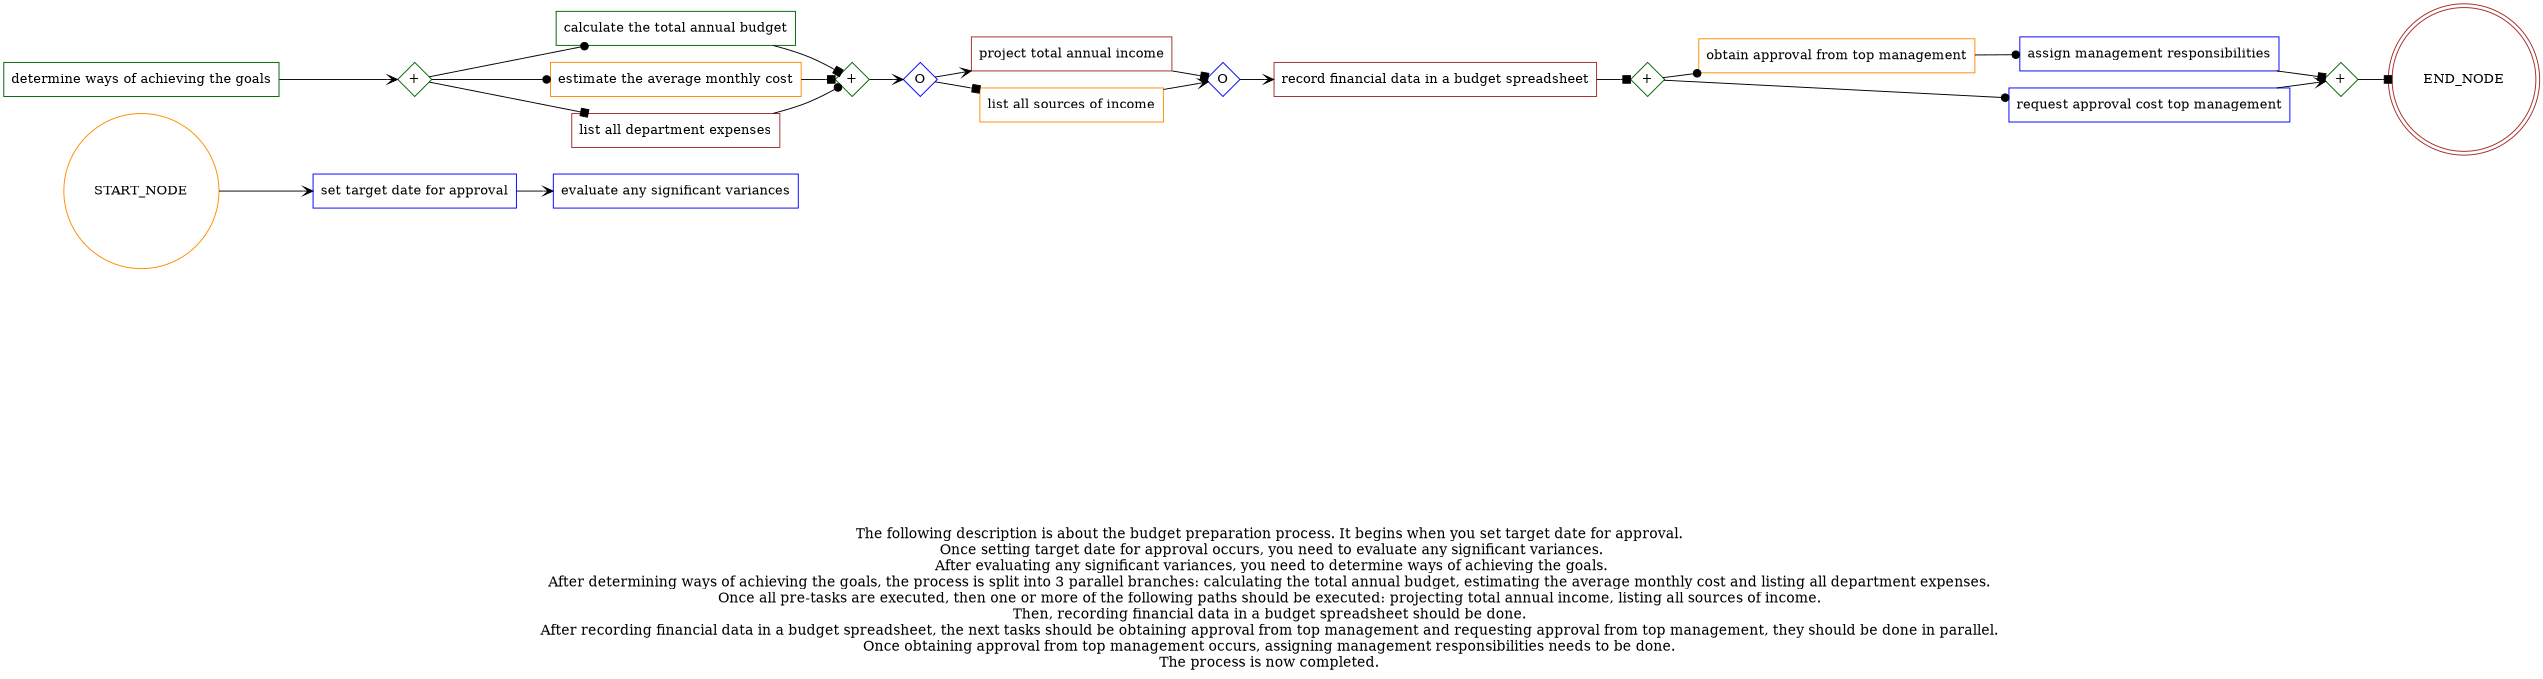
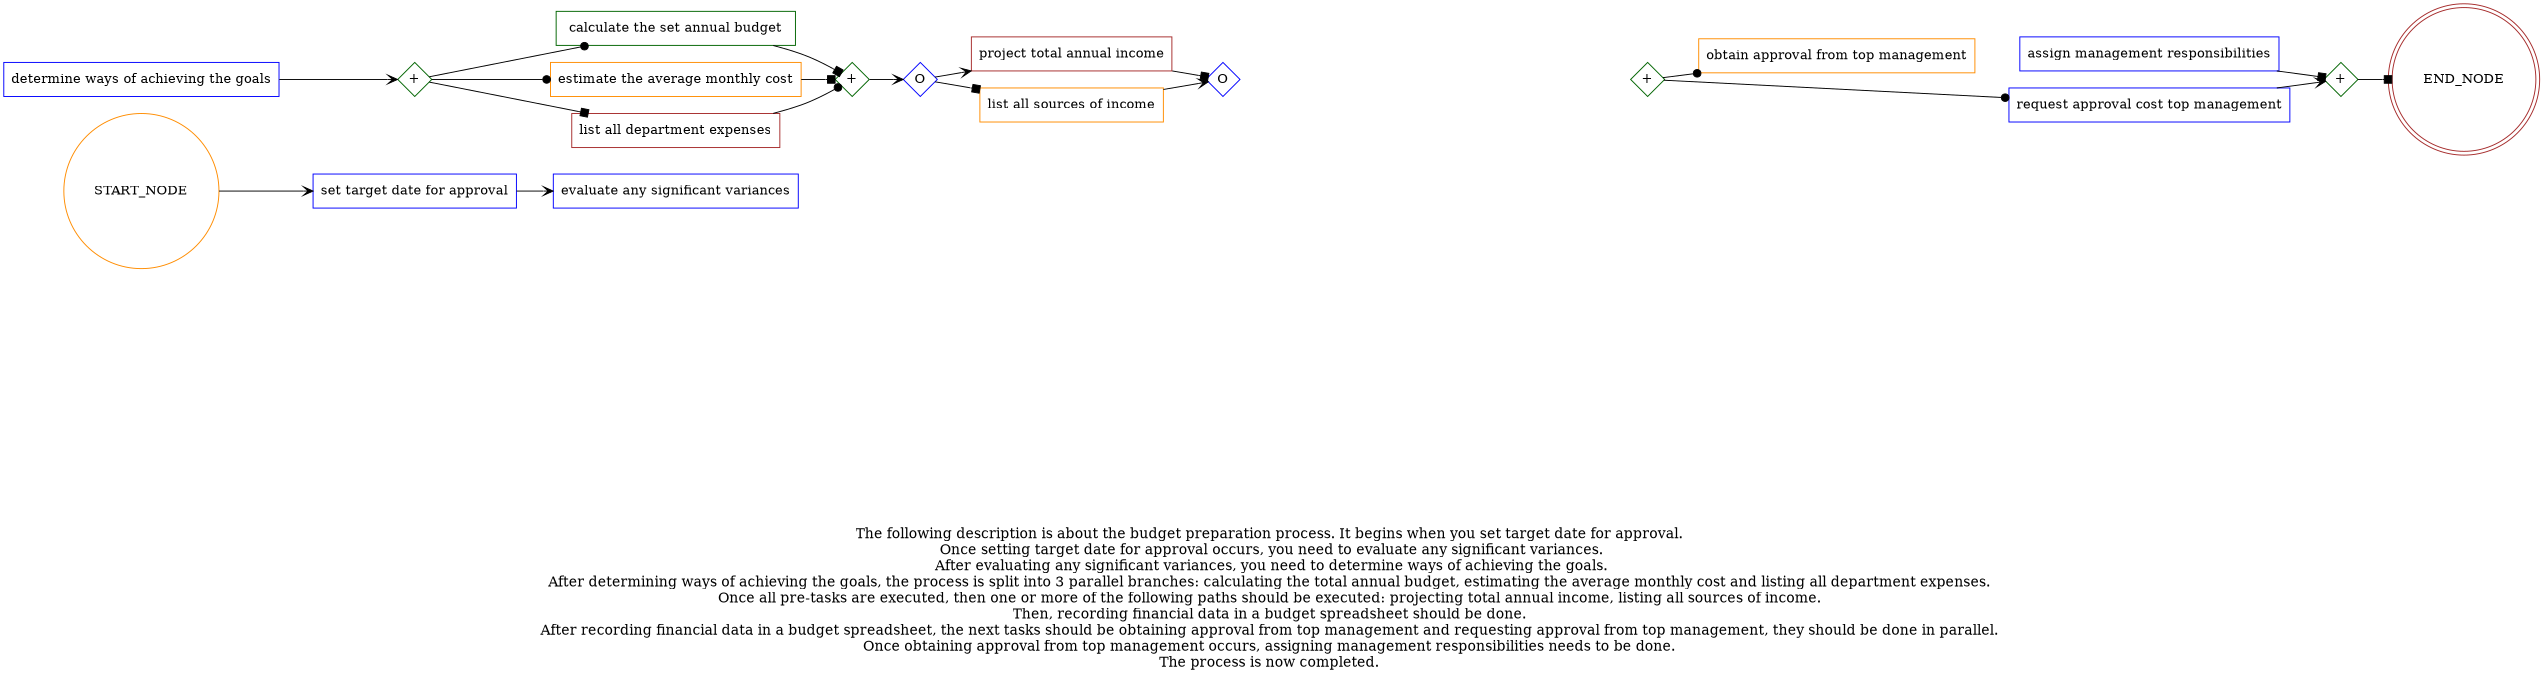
  digraph {
    fontsize=15
    label="\n\n\nThe following description is about the budget preparation process. It begins when you set target date for approval. \nOnce setting target date for approval occurs, you need to evaluate any significant variances.\nAfter evaluating any significant variances, you need to determine ways of achieving the goals.\nAfter determining ways of achieving the goals, the process is split into 3 parallel branches: calculating the total annual budget, estimating the average monthly cost and listing all department expenses. \nOnce all pre-tasks are executed, then one or more of the following paths should be executed: projecting total annual income, listing all sources of income. \nThen, recording financial data in a budget spreadsheet should be done. \nAfter recording financial data in a budget spreadsheet, the next tasks should be obtaining approval from top management and requesting approval from top management, they should be done in parallel. \nOnce obtaining approval from top management occurs, assigning management responsibilities needs to be done. \nThe process is now completed. \n"
    rankdir=LR
    node [color=blue shape=box]
    edge [arrowhead=vee]
    "set target date for approval"
    "evaluate any significant variances"
-   "determine ways of achieving the goals" [color=darkgreen]
+   "determine ways of achieving the goals"
    n4 [color=darkgreen fixedsize=true label="+" shape=diamond width=0.5]
-   "calculate the total annual budget" [color=darkgreen]
+   "calculate the total annual budget" [color=darkgreen label="calculate the set annual budget"]
    "estimate the average monthly cost" [color=darkorange]
    "list all department expenses" [color=brown]
    n8 [color=darkgreen fixedsize=true label="+" shape=diamond width=0.5]
    n9 [fixedsize=true label=O shape=diamond width=0.5]
    "project total annual income" [color=brown]
    "list all sources of income" [color=darkorange]
    n12 [fixedsize=true label=O shape=diamond width=0.5]
-   "record financial data in a budget spreadsheet" [color=brown]
    n14 [color=darkgreen fixedsize=true label="+" shape=diamond width=0.5]
    "obtain approval from top management" [color=darkorange]
    n16 [label="request approval cost top management"]
    "assign management responsibilities"
    n18 [color=darkgreen fixedsize=true label="+" shape=diamond width=0.5]
    END_NODE [color=brown shape=doublecircle width=0.2]
    START_NODE [color=darkorange shape=circle width=0.3]
    subgraph sub_1 {
      "set target date for approval"
      "evaluate any significant variances"
      "determine ways of achieving the goals"
      n4
      "calculate the total annual budget"
      "estimate the average monthly cost"
      "list all department expenses"
      n8
      n9
      "project total annual income"
      "list all sources of income"
      n12
-     "record financial data in a budget spreadsheet"
      n14
      "obtain approval from top management"
      n16
      "assign management responsibilities"
      n18
    }
    "set target date for approval" -> "evaluate any significant variances"
    "determine ways of achieving the goals" -> n4
    n4 -> "calculate the total annual budget" [arrowhead=dot]
    n4 -> "estimate the average monthly cost" [arrowhead=dot]
    n4 -> "list all department expenses" [arrowhead=box]
    "calculate the total annual budget" -> n8 [arrowhead=box]
    "estimate the average monthly cost" -> n8 [arrowhead=box]
    "list all department expenses" -> n8 [arrowhead=dot]
    n8 -> n9
    n9 -> "project total annual income"
    n9 -> "list all sources of income" [arrowhead=box]
    "project total annual income" -> n12 [arrowhead=box]
    "list all sources of income" -> n12
-   n12 -> "record financial data in a budget spreadsheet"
-   "record financial data in a budget spreadsheet" -> n14 [arrowhead=box]
    n14 -> "obtain approval from top management" [arrowhead=dot]
    n14 -> n16 [arrowhead=dot]
-   "obtain approval from top management" -> "assign management responsibilities" [arrowhead=dot]
    n16 -> n18
    "assign management responsibilities" -> n18 [arrowhead=box]
    n18 -> END_NODE [arrowhead=box]
    START_NODE -> "set target date for approval"
  }
